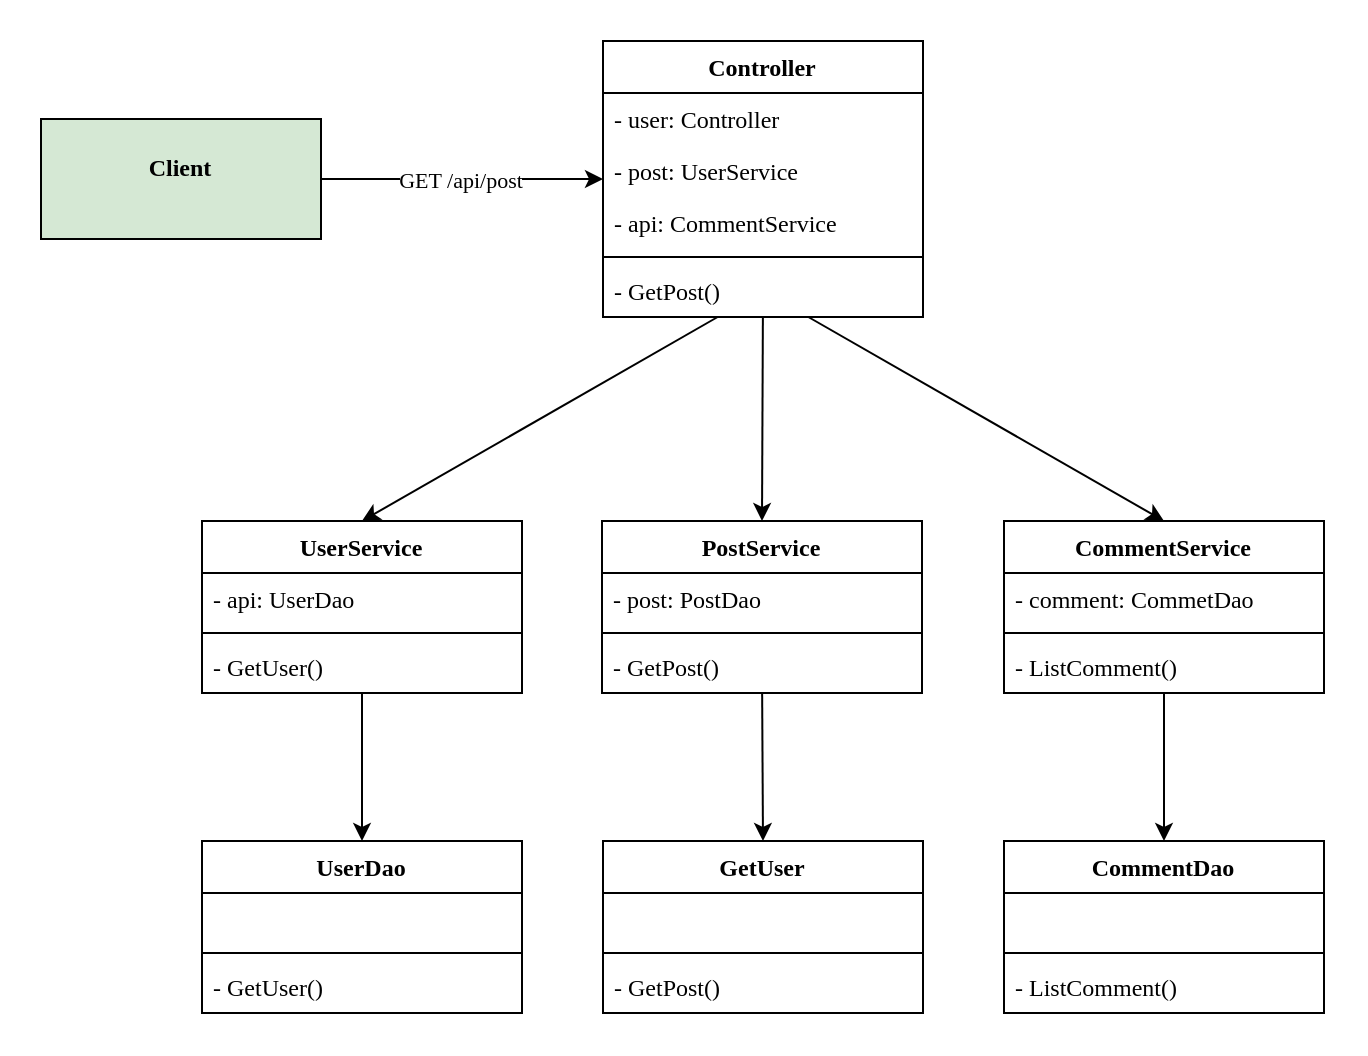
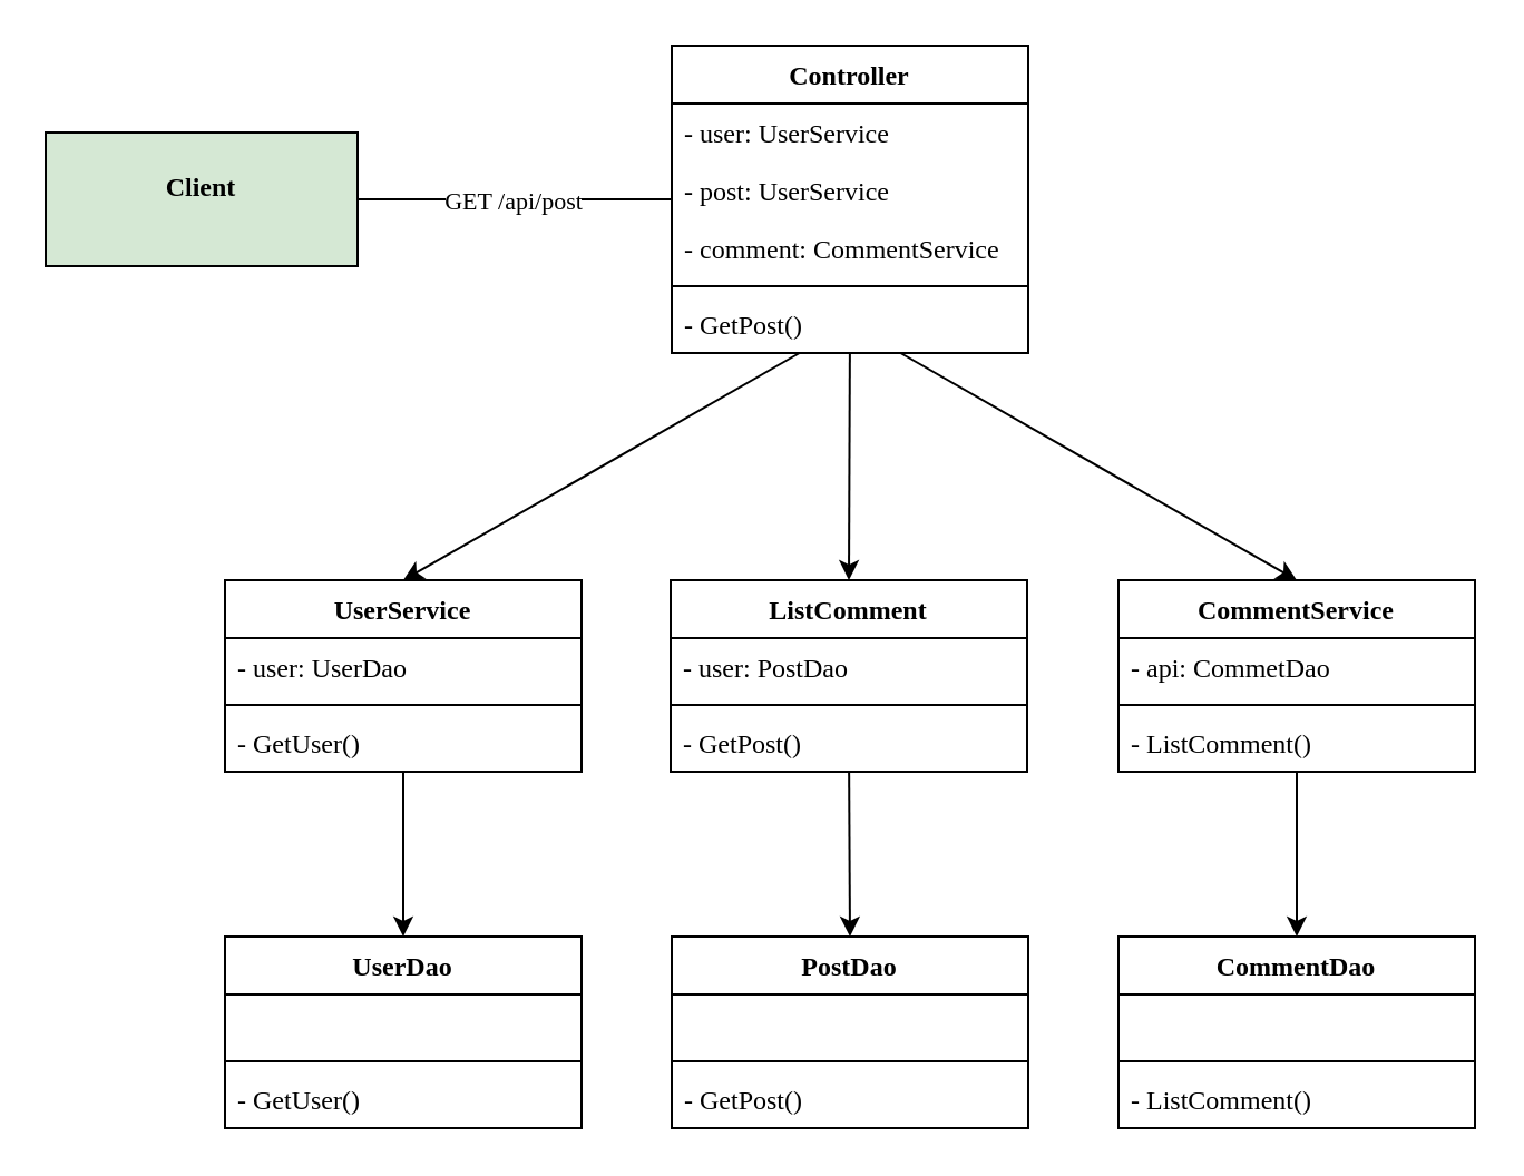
  <mxCell id="0" />
  <mxCell id="1" parent="0" />
- <mxCell id="2" style="edgeStyle=orthogonalEdgeStyle;rounded=0;orthogonalLoop=1;jettySize=auto;html=1;exitX=1;exitY=0.5;exitDx=0;exitDy=0;fontFamily=Times New Roman;" edge="1" parent="1" source="4" target="5"><mxGeometry relative="1" as="geometry" /></mxCell>
+ <mxCell id="2" style="edgeStyle=orthogonalEdgeStyle;rounded=0;orthogonalLoop=1;jettySize=auto;html=1;exitX=1;exitY=0.5;exitDx=0;exitDy=0;fontFamily=Times New Roman;endArrow=none;" edge="1" parent="1" source="4" target="5"><mxGeometry relative="1" as="geometry" /></mxCell>
  <mxCell id="3" value="GET /api/post" style="edgeLabel;html=1;align=center;verticalAlign=middle;resizable=0;points=[];fontFamily=Times New Roman;" vertex="1" connectable="0" parent="2"><mxGeometry x="-0.021" relative="1" as="geometry"><mxPoint as="offset" /></mxGeometry></mxCell>
  <mxCell id="4" value="&lt;p style=&quot;margin: 0px ; margin-top: 4px ; text-align: center&quot;&gt;&lt;br&gt;&lt;b&gt;Client&lt;/b&gt;&lt;/p&gt;" style="verticalAlign=top;align=left;overflow=fill;fontSize=12;fontFamily=Times New Roman;html=1;fillColor=#d5e8d4;" vertex="1" parent="1"><mxGeometry x="20" y="59" width="140" height="60" as="geometry" /></mxCell>
  <mxCell id="5" value="Controller" style="swimlane;fontStyle=1;align=center;verticalAlign=top;childLayout=stackLayout;horizontal=1;startSize=26;horizontalStack=0;resizeParent=1;resizeParentMax=0;resizeLast=0;collapsible=1;marginBottom=0;fontFamily=Times New Roman;" vertex="1" parent="1"><mxGeometry x="301" y="20" width="160" height="138" as="geometry" /></mxCell>
- <mxCell id="6" value="- user: Controller" style="text;strokeColor=none;fillColor=none;align=left;verticalAlign=top;spacingLeft=4;spacingRight=4;overflow=hidden;rotatable=0;points=[[0,0.5],[1,0.5]];portConstraint=eastwest;fontFamily=Times New Roman;" vertex="1" parent="5"><mxGeometry y="26" width="160" height="26" as="geometry" /></mxCell>
+ <mxCell id="6" value="- user: UserService" style="text;strokeColor=none;fillColor=none;align=left;verticalAlign=top;spacingLeft=4;spacingRight=4;overflow=hidden;rotatable=0;points=[[0,0.5],[1,0.5]];portConstraint=eastwest;fontFamily=Times New Roman;" vertex="1" parent="5"><mxGeometry y="26" width="160" height="26" as="geometry" /></mxCell>
  <mxCell id="7" value="- post: UserService" style="text;strokeColor=none;fillColor=none;align=left;verticalAlign=top;spacingLeft=4;spacingRight=4;overflow=hidden;rotatable=0;points=[[0,0.5],[1,0.5]];portConstraint=eastwest;fontFamily=Times New Roman;" vertex="1" parent="5"><mxGeometry y="52" width="160" height="26" as="geometry" /></mxCell>
- <mxCell id="8" value="- api: CommentService" style="text;strokeColor=none;fillColor=none;align=left;verticalAlign=top;spacingLeft=4;spacingRight=4;overflow=hidden;rotatable=0;points=[[0,0.5],[1,0.5]];portConstraint=eastwest;fontFamily=Times New Roman;" vertex="1" parent="5"><mxGeometry y="78" width="160" height="26" as="geometry" /></mxCell>
+ <mxCell id="8" value="- comment: CommentService" style="text;strokeColor=none;fillColor=none;align=left;verticalAlign=top;spacingLeft=4;spacingRight=4;overflow=hidden;rotatable=0;points=[[0,0.5],[1,0.5]];portConstraint=eastwest;fontFamily=Times New Roman;" vertex="1" parent="5"><mxGeometry y="78" width="160" height="26" as="geometry" /></mxCell>
  <mxCell id="9" value="" style="line;strokeWidth=1;fillColor=none;align=left;verticalAlign=middle;spacingTop=-1;spacingLeft=3;spacingRight=3;rotatable=0;labelPosition=right;points=[];portConstraint=eastwest;fontFamily=Times New Roman;" vertex="1" parent="5"><mxGeometry y="104" width="160" height="8" as="geometry" /></mxCell>
  <mxCell id="10" value="- GetPost()&#10;" style="text;strokeColor=none;fillColor=none;align=left;verticalAlign=top;spacingLeft=4;spacingRight=4;overflow=hidden;rotatable=0;points=[[0,0.5],[1,0.5]];portConstraint=eastwest;fontFamily=Times New Roman;" vertex="1" parent="5"><mxGeometry y="112" width="160" height="26" as="geometry" /></mxCell>
  <mxCell id="11" value="UserService" style="swimlane;fontStyle=1;align=center;verticalAlign=top;childLayout=stackLayout;horizontal=1;startSize=26;horizontalStack=0;resizeParent=1;resizeParentMax=0;resizeLast=0;collapsible=1;marginBottom=0;fontFamily=Times New Roman;" vertex="1" parent="1"><mxGeometry x="100.5" y="260" width="160" height="86" as="geometry" /></mxCell>
- <mxCell id="12" value="- api: UserDao " style="text;strokeColor=none;fillColor=none;align=left;verticalAlign=top;spacingLeft=4;spacingRight=4;overflow=hidden;rotatable=0;points=[[0,0.5],[1,0.5]];portConstraint=eastwest;fontFamily=Times New Roman;" vertex="1" parent="11"><mxGeometry y="26" width="160" height="26" as="geometry" /></mxCell>
+ <mxCell id="12" value="- user: UserDao " style="text;strokeColor=none;fillColor=none;align=left;verticalAlign=top;spacingLeft=4;spacingRight=4;overflow=hidden;rotatable=0;points=[[0,0.5],[1,0.5]];portConstraint=eastwest;fontFamily=Times New Roman;" vertex="1" parent="11"><mxGeometry y="26" width="160" height="26" as="geometry" /></mxCell>
  <mxCell id="13" value="" style="line;strokeWidth=1;fillColor=none;align=left;verticalAlign=middle;spacingTop=-1;spacingLeft=3;spacingRight=3;rotatable=0;labelPosition=right;points=[];portConstraint=eastwest;fontFamily=Times New Roman;" vertex="1" parent="11"><mxGeometry y="52" width="160" height="8" as="geometry" /></mxCell>
  <mxCell id="14" value="- GetUser()&#10;" style="text;strokeColor=none;fillColor=none;align=left;verticalAlign=top;spacingLeft=4;spacingRight=4;overflow=hidden;rotatable=0;points=[[0,0.5],[1,0.5]];portConstraint=eastwest;fontFamily=Times New Roman;" vertex="1" parent="11"><mxGeometry y="60" width="160" height="26" as="geometry" /></mxCell>
- <mxCell id="15" value="PostService" style="swimlane;fontStyle=1;align=center;verticalAlign=top;childLayout=stackLayout;horizontal=1;startSize=26;horizontalStack=0;resizeParent=1;resizeParentMax=0;resizeLast=0;collapsible=1;marginBottom=0;fontFamily=Times New Roman;" vertex="1" parent="1"><mxGeometry x="300.5" y="260" width="160" height="86" as="geometry" /></mxCell>
- <mxCell id="16" value="- post: PostDao " style="text;strokeColor=none;fillColor=none;align=left;verticalAlign=top;spacingLeft=4;spacingRight=4;overflow=hidden;rotatable=0;points=[[0,0.5],[1,0.5]];portConstraint=eastwest;fontFamily=Times New Roman;" vertex="1" parent="15"><mxGeometry y="26" width="160" height="26" as="geometry" /></mxCell>
+ <mxCell id="15" value="ListComment" style="swimlane;fontStyle=1;align=center;verticalAlign=top;childLayout=stackLayout;horizontal=1;startSize=26;horizontalStack=0;resizeParent=1;resizeParentMax=0;resizeLast=0;collapsible=1;marginBottom=0;fontFamily=Times New Roman;" vertex="1" parent="1"><mxGeometry x="300.5" y="260" width="160" height="86" as="geometry" /></mxCell>
+ <mxCell id="16" value="- user: PostDao " style="text;strokeColor=none;fillColor=none;align=left;verticalAlign=top;spacingLeft=4;spacingRight=4;overflow=hidden;rotatable=0;points=[[0,0.5],[1,0.5]];portConstraint=eastwest;fontFamily=Times New Roman;" vertex="1" parent="15"><mxGeometry y="26" width="160" height="26" as="geometry" /></mxCell>
  <mxCell id="17" value="" style="line;strokeWidth=1;fillColor=none;align=left;verticalAlign=middle;spacingTop=-1;spacingLeft=3;spacingRight=3;rotatable=0;labelPosition=right;points=[];portConstraint=eastwest;fontFamily=Times New Roman;" vertex="1" parent="15"><mxGeometry y="52" width="160" height="8" as="geometry" /></mxCell>
  <mxCell id="18" value="- GetPost()&#10;" style="text;strokeColor=none;fillColor=none;align=left;verticalAlign=top;spacingLeft=4;spacingRight=4;overflow=hidden;rotatable=0;points=[[0,0.5],[1,0.5]];portConstraint=eastwest;fontFamily=Times New Roman;" vertex="1" parent="15"><mxGeometry y="60" width="160" height="26" as="geometry" /></mxCell>
  <mxCell id="19" value="CommentService" style="swimlane;fontStyle=1;align=center;verticalAlign=top;childLayout=stackLayout;horizontal=1;startSize=26;horizontalStack=0;resizeParent=1;resizeParentMax=0;resizeLast=0;collapsible=1;marginBottom=0;fontFamily=Times New Roman;" vertex="1" parent="1"><mxGeometry x="501.5" y="260" width="160" height="86" as="geometry" /></mxCell>
- <mxCell id="20" value="- comment: CommetDao " style="text;strokeColor=none;fillColor=none;align=left;verticalAlign=top;spacingLeft=4;spacingRight=4;overflow=hidden;rotatable=0;points=[[0,0.5],[1,0.5]];portConstraint=eastwest;fontFamily=Times New Roman;" vertex="1" parent="19"><mxGeometry y="26" width="160" height="26" as="geometry" /></mxCell>
+ <mxCell id="20" value="- api: CommetDao " style="text;strokeColor=none;fillColor=none;align=left;verticalAlign=top;spacingLeft=4;spacingRight=4;overflow=hidden;rotatable=0;points=[[0,0.5],[1,0.5]];portConstraint=eastwest;fontFamily=Times New Roman;" vertex="1" parent="19"><mxGeometry y="26" width="160" height="26" as="geometry" /></mxCell>
  <mxCell id="21" value="" style="line;strokeWidth=1;fillColor=none;align=left;verticalAlign=middle;spacingTop=-1;spacingLeft=3;spacingRight=3;rotatable=0;labelPosition=right;points=[];portConstraint=eastwest;fontFamily=Times New Roman;" vertex="1" parent="19"><mxGeometry y="52" width="160" height="8" as="geometry" /></mxCell>
  <mxCell id="22" value="- ListComment()&#10;" style="text;strokeColor=none;fillColor=none;align=left;verticalAlign=top;spacingLeft=4;spacingRight=4;overflow=hidden;rotatable=0;points=[[0,0.5],[1,0.5]];portConstraint=eastwest;fontFamily=Times New Roman;" vertex="1" parent="19"><mxGeometry y="60" width="160" height="26" as="geometry" /></mxCell>
  <mxCell id="23" style="rounded=0;orthogonalLoop=1;jettySize=auto;html=1;fontFamily=Times New Roman;entryX=0.5;entryY=0;entryDx=0;entryDy=0;" edge="1" parent="1" source="10" target="11"><mxGeometry relative="1" as="geometry"><mxPoint x="130" y="190" as="sourcePoint" /><mxPoint x="271" y="190" as="targetPoint" /></mxGeometry></mxCell>
  <mxCell id="24" style="rounded=0;orthogonalLoop=1;jettySize=auto;html=1;fontFamily=Times New Roman;entryX=0.5;entryY=0;entryDx=0;entryDy=0;" edge="1" parent="1" source="10" target="15"><mxGeometry relative="1" as="geometry"><mxPoint x="371.171" y="168" as="sourcePoint" /><mxPoint x="215.589" y="270" as="targetPoint" /></mxGeometry></mxCell>
  <mxCell id="25" style="rounded=0;orthogonalLoop=1;jettySize=auto;html=1;fontFamily=Times New Roman;entryX=0.5;entryY=0;entryDx=0;entryDy=0;" edge="1" parent="1" source="10" target="19"><mxGeometry relative="1" as="geometry"><mxPoint x="381.171" y="178" as="sourcePoint" /><mxPoint x="225.589" y="280" as="targetPoint" /></mxGeometry></mxCell>
  <mxCell id="26" value="UserDao" style="swimlane;fontStyle=1;align=center;verticalAlign=top;childLayout=stackLayout;horizontal=1;startSize=26;horizontalStack=0;resizeParent=1;resizeParentMax=0;resizeLast=0;collapsible=1;marginBottom=0;fontFamily=Times New Roman;" vertex="1" parent="1"><mxGeometry x="100.5" y="420" width="160" height="86" as="geometry" /></mxCell>
  <mxCell id="27" value=" " style="text;strokeColor=none;fillColor=none;align=left;verticalAlign=top;spacingLeft=4;spacingRight=4;overflow=hidden;rotatable=0;points=[[0,0.5],[1,0.5]];portConstraint=eastwest;fontFamily=Times New Roman;" vertex="1" parent="26"><mxGeometry y="26" width="160" height="26" as="geometry" /></mxCell>
  <mxCell id="28" value="" style="line;strokeWidth=1;fillColor=none;align=left;verticalAlign=middle;spacingTop=-1;spacingLeft=3;spacingRight=3;rotatable=0;labelPosition=right;points=[];portConstraint=eastwest;fontFamily=Times New Roman;" vertex="1" parent="26"><mxGeometry y="52" width="160" height="8" as="geometry" /></mxCell>
  <mxCell id="29" value="- GetUser()&#10;" style="text;strokeColor=none;fillColor=none;align=left;verticalAlign=top;spacingLeft=4;spacingRight=4;overflow=hidden;rotatable=0;points=[[0,0.5],[1,0.5]];portConstraint=eastwest;fontFamily=Times New Roman;" vertex="1" parent="26"><mxGeometry y="60" width="160" height="26" as="geometry" /></mxCell>
- <mxCell id="30" value="GetUser" style="swimlane;fontStyle=1;align=center;verticalAlign=top;childLayout=stackLayout;horizontal=1;startSize=26;horizontalStack=0;resizeParent=1;resizeParentMax=0;resizeLast=0;collapsible=1;marginBottom=0;fontFamily=Times New Roman;" vertex="1" parent="1"><mxGeometry x="301" y="420" width="160" height="86" as="geometry" /></mxCell>
+ <mxCell id="30" value="PostDao" style="swimlane;fontStyle=1;align=center;verticalAlign=top;childLayout=stackLayout;horizontal=1;startSize=26;horizontalStack=0;resizeParent=1;resizeParentMax=0;resizeLast=0;collapsible=1;marginBottom=0;fontFamily=Times New Roman;" vertex="1" parent="1"><mxGeometry x="301" y="420" width="160" height="86" as="geometry" /></mxCell>
  <mxCell id="31" value=" " style="text;strokeColor=none;fillColor=none;align=left;verticalAlign=top;spacingLeft=4;spacingRight=4;overflow=hidden;rotatable=0;points=[[0,0.5],[1,0.5]];portConstraint=eastwest;fontFamily=Times New Roman;" vertex="1" parent="30"><mxGeometry y="26" width="160" height="26" as="geometry" /></mxCell>
  <mxCell id="32" value="" style="line;strokeWidth=1;fillColor=none;align=left;verticalAlign=middle;spacingTop=-1;spacingLeft=3;spacingRight=3;rotatable=0;labelPosition=right;points=[];portConstraint=eastwest;fontFamily=Times New Roman;" vertex="1" parent="30"><mxGeometry y="52" width="160" height="8" as="geometry" /></mxCell>
  <mxCell id="33" value="- GetPost()&#10;" style="text;strokeColor=none;fillColor=none;align=left;verticalAlign=top;spacingLeft=4;spacingRight=4;overflow=hidden;rotatable=0;points=[[0,0.5],[1,0.5]];portConstraint=eastwest;fontFamily=Times New Roman;" vertex="1" parent="30"><mxGeometry y="60" width="160" height="26" as="geometry" /></mxCell>
  <mxCell id="34" value="CommentDao" style="swimlane;fontStyle=1;align=center;verticalAlign=top;childLayout=stackLayout;horizontal=1;startSize=26;horizontalStack=0;resizeParent=1;resizeParentMax=0;resizeLast=0;collapsible=1;marginBottom=0;fontFamily=Times New Roman;" vertex="1" parent="1"><mxGeometry x="501.5" y="420" width="160" height="86" as="geometry" /></mxCell>
  <mxCell id="35" value=" " style="text;strokeColor=none;fillColor=none;align=left;verticalAlign=top;spacingLeft=4;spacingRight=4;overflow=hidden;rotatable=0;points=[[0,0.5],[1,0.5]];portConstraint=eastwest;fontFamily=Times New Roman;" vertex="1" parent="34"><mxGeometry y="26" width="160" height="26" as="geometry" /></mxCell>
  <mxCell id="36" value="" style="line;strokeWidth=1;fillColor=none;align=left;verticalAlign=middle;spacingTop=-1;spacingLeft=3;spacingRight=3;rotatable=0;labelPosition=right;points=[];portConstraint=eastwest;fontFamily=Times New Roman;" vertex="1" parent="34"><mxGeometry y="52" width="160" height="8" as="geometry" /></mxCell>
  <mxCell id="37" value="- ListComment()&#10;" style="text;strokeColor=none;fillColor=none;align=left;verticalAlign=top;spacingLeft=4;spacingRight=4;overflow=hidden;rotatable=0;points=[[0,0.5],[1,0.5]];portConstraint=eastwest;fontFamily=Times New Roman;" vertex="1" parent="34"><mxGeometry y="60" width="160" height="26" as="geometry" /></mxCell>
  <mxCell id="38" style="rounded=0;orthogonalLoop=1;jettySize=auto;html=1;fontFamily=Times New Roman;entryX=0.5;entryY=0;entryDx=0;entryDy=0;" edge="1" parent="1" source="14" target="26"><mxGeometry relative="1" as="geometry"><mxPoint x="180" y="350" as="sourcePoint" /><mxPoint x="190.5" y="270" as="targetPoint" /></mxGeometry></mxCell>
  <mxCell id="39" style="rounded=0;orthogonalLoop=1;jettySize=auto;html=1;fontFamily=Times New Roman;entryX=0.5;entryY=0;entryDx=0;entryDy=0;" edge="1" parent="1" source="18" target="30"><mxGeometry relative="1" as="geometry"><mxPoint x="190.5" y="356" as="sourcePoint" /><mxPoint x="190.5" y="430" as="targetPoint" /></mxGeometry></mxCell>
  <mxCell id="40" style="rounded=0;orthogonalLoop=1;jettySize=auto;html=1;fontFamily=Times New Roman;entryX=0.5;entryY=0;entryDx=0;entryDy=0;" edge="1" parent="1" source="22" target="34"><mxGeometry relative="1" as="geometry"><mxPoint x="200.5" y="366" as="sourcePoint" /><mxPoint x="200.5" y="440" as="targetPoint" /></mxGeometry></mxCell>
